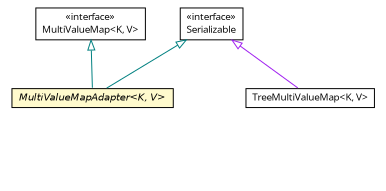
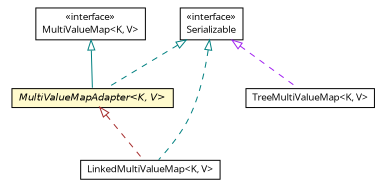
  digraph {
    fontname="Open Sans"
    nodesep=0.25
    ranksep=0.5
    node [fontcolor=black fontname="Open Sans" fontsize=10.0 shape=plaintext]
    edge [arrowtail=empty color=teal dir=back fontname="Open Sans" fontsize=10 headport=p labelfontname=Helvetica labelfontsize=10 style=solid tailport=p]
+   n1 [label=<<table title="io.werval.util.LinkedMultiValueMap" border="0" cellborder="1" cellspacing="0" cellpadding="2" port="p" href="./LinkedMultiValueMap.html"> 		<tr><td><table border="0" cellspacing="0" cellpadding="1"> <tr><td align="center" balign="center"> LinkedMultiValueMap&lt;K, V&gt; </td></tr> 		</table></td></tr> 		</table>>]
    n2 [label=<<table title="io.werval.util.MultiValueMap" border="0" cellborder="1" cellspacing="0" cellpadding="2" port="p" href="./MultiValueMap.html"> 		<tr><td><table border="0" cellspacing="0" cellpadding="1"> <tr><td align="center" balign="center"> &#171;interface&#187; </td></tr> <tr><td align="center" balign="center"> MultiValueMap&lt;K, V&gt; </td></tr> 		</table></td></tr> 		</table>>]
    n3 [label=<<table title="io.werval.util.MultiValueMapAdapter" border="0" cellborder="1" cellspacing="0" cellpadding="2" port="p" bgcolor="lemonChiffon" href="./MultiValueMapAdapter.html"> 		<tr><td><table border="0" cellspacing="0" cellpadding="1"> <tr><td align="center" balign="center"><font face="Helvetica-Oblique"> MultiValueMapAdapter&lt;K, V&gt; </font></td></tr> 		</table></td></tr> 		</table>>]
    n4 [label=<<table title="io.werval.util.TreeMultiValueMap" border="0" cellborder="1" cellspacing="0" cellpadding="2" port="p" href="./TreeMultiValueMap.html"> 		<tr><td><table border="0" cellspacing="0" cellpadding="1"> <tr><td align="center" balign="center"> TreeMultiValueMap&lt;K, V&gt; </td></tr> 		</table></td></tr> 		</table>>]
    n5 [label=<<table title="java.io.Serializable" border="0" cellborder="1" cellspacing="0" cellpadding="2" port="p" href="http://docs.oracle.com/javase/8/docs/api/java/io/Serializable.html"> 		<tr><td><table border="0" cellspacing="0" cellpadding="1"> <tr><td align="center" balign="center"> &#171;interface&#187; </td></tr> <tr><td align="center" balign="center"> Serializable </td></tr> 		</table></td></tr> 		</table>>]
    n2 -> n3
-   n5 -> n3
-   n5 -> n4 [color=purple]
+   n3 -> n1 [color=brown style=dashed]
+   n5 -> n1 [style=dashed]
+   n5 -> n3 [style=dashed]
+   n5 -> n4 [color=purple style=dashed]
  }
